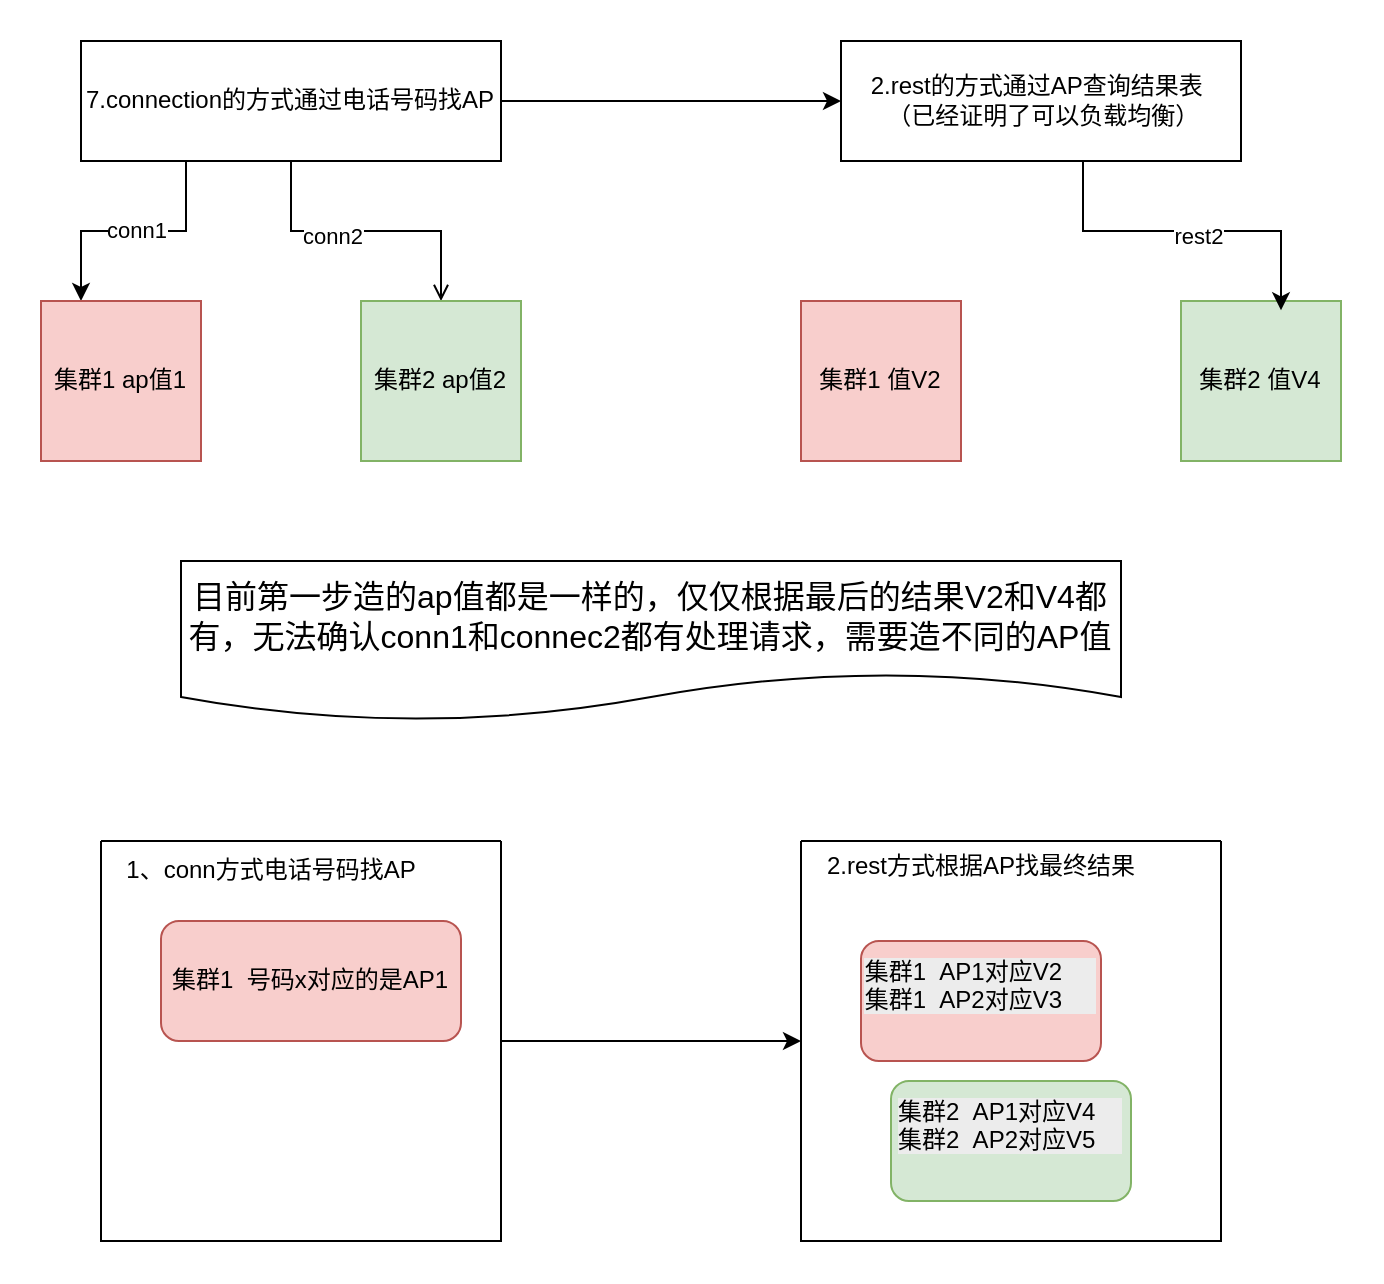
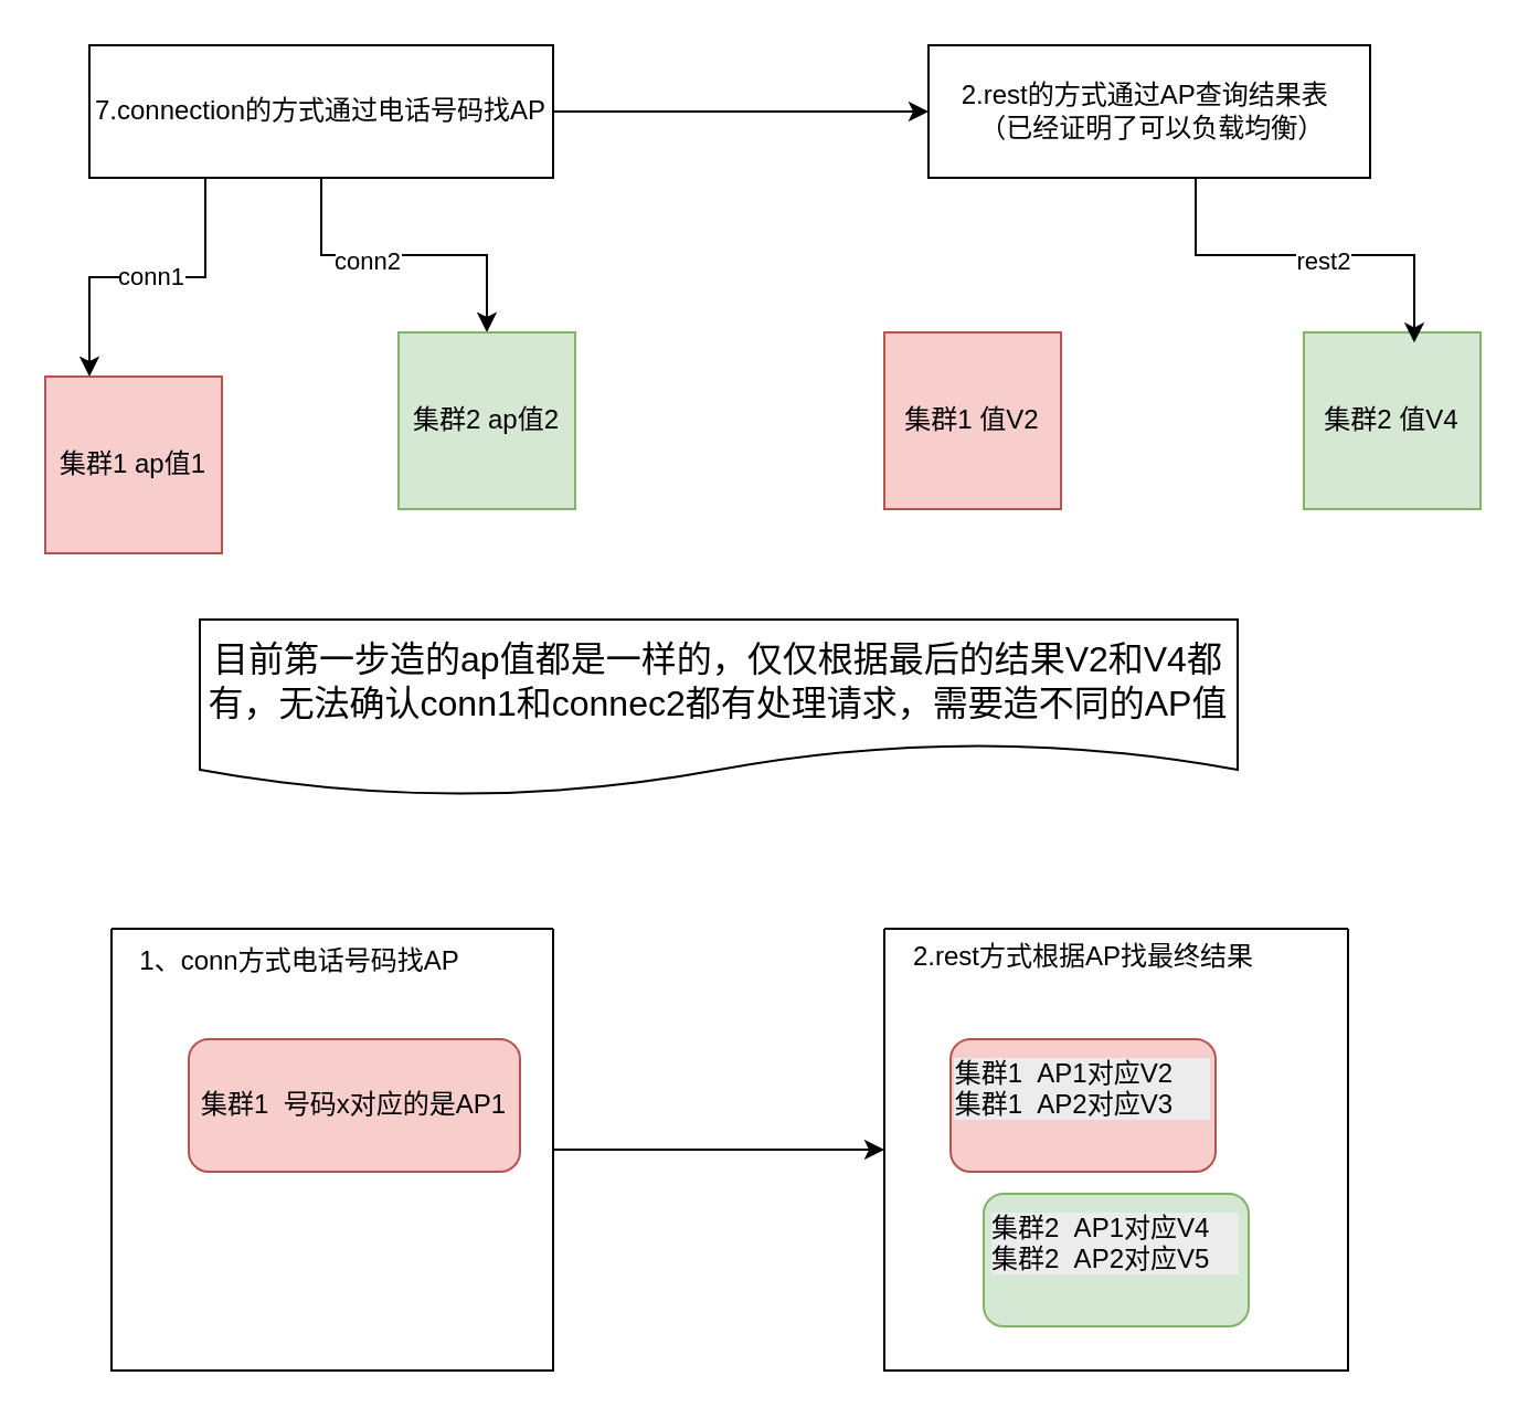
  <mxCell id="0" />
  <mxCell id="1" parent="0" />
  <mxCell id="2" value="2.rest的方式通过AP查询结果表&amp;nbsp; &amp;nbsp;（已经证明了可以负载均衡）" style="rounded=0;whiteSpace=wrap;html=1;" parent="1" vertex="1"><mxGeometry x="420" y="20" width="200" height="60" as="geometry" /></mxCell>
  <mxCell id="3" style="edgeStyle=orthogonalEdgeStyle;rounded=0;orthogonalLoop=1;jettySize=auto;html=1;exitX=1;exitY=0.5;exitDx=0;exitDy=0;entryX=0;entryY=0.5;entryDx=0;entryDy=0;" parent="1" source="8" target="2" edge="1"><mxGeometry relative="1" as="geometry" /></mxCell>
- <mxCell id="4" style="edgeStyle=orthogonalEdgeStyle;rounded=0;orthogonalLoop=1;jettySize=auto;html=1;exitX=0.5;exitY=1;exitDx=0;exitDy=0;entryX=0.5;entryY=0;entryDx=0;entryDy=0;endArrow=open;" parent="1" source="8" target="10" edge="1"><mxGeometry relative="1" as="geometry" /></mxCell>
+ <mxCell id="4" style="edgeStyle=orthogonalEdgeStyle;rounded=0;orthogonalLoop=1;jettySize=auto;html=1;exitX=0.5;exitY=1;exitDx=0;exitDy=0;entryX=0.5;entryY=0;entryDx=0;entryDy=0;" parent="1" source="8" target="10" edge="1"><mxGeometry relative="1" as="geometry" /></mxCell>
  <mxCell id="5" value="conn2" style="edgeLabel;html=1;align=center;verticalAlign=middle;resizable=0;points=[];" parent="4" vertex="1" connectable="0"><mxGeometry x="-0.237" y="-2" relative="1" as="geometry"><mxPoint as="offset" /></mxGeometry></mxCell>
  <mxCell id="6" style="edgeStyle=orthogonalEdgeStyle;rounded=0;orthogonalLoop=1;jettySize=auto;html=1;exitX=0.25;exitY=1;exitDx=0;exitDy=0;entryX=0.25;entryY=0;entryDx=0;entryDy=0;" parent="1" source="8" target="9" edge="1"><mxGeometry relative="1" as="geometry" /></mxCell>
  <mxCell id="7" value="conn1" style="edgeLabel;html=1;align=center;verticalAlign=middle;resizable=0;points=[];" parent="6" vertex="1" connectable="0"><mxGeometry x="-0.018" y="-1" relative="1" as="geometry"><mxPoint as="offset" /></mxGeometry></mxCell>
  <mxCell id="8" value="7.connection的方式通过电话号码找AP" style="rounded=0;whiteSpace=wrap;html=1;" parent="1" vertex="1"><mxGeometry x="40" y="20" width="210" height="60" as="geometry" /></mxCell>
- <mxCell id="9" value="集群1 ap值1" style="whiteSpace=wrap;html=1;aspect=fixed;fillColor=#f8cecc;strokeColor=#b85450;" parent="1" vertex="1"><mxGeometry x="20" y="150" width="80" height="80" as="geometry" /></mxCell>
+ <mxCell id="9" value="集群1 ap值1" style="whiteSpace=wrap;html=1;aspect=fixed;fillColor=#f8cecc;strokeColor=#b85450;" parent="1" vertex="1"><mxGeometry x="20" y="170" width="80" height="80" as="geometry" /></mxCell>
  <mxCell id="10" value="集群2 ap值2" style="whiteSpace=wrap;html=1;aspect=fixed;fillColor=#d5e8d4;strokeColor=#82b366;" parent="1" vertex="1"><mxGeometry x="180" y="150" width="80" height="80" as="geometry" /></mxCell>
  <mxCell id="11" value="集群1 值V2" style="whiteSpace=wrap;html=1;aspect=fixed;fillColor=#f8cecc;strokeColor=#b85450;" parent="1" vertex="1"><mxGeometry x="400" y="150" width="80" height="80" as="geometry" /></mxCell>
  <mxCell id="12" value="集群2 值V4" style="whiteSpace=wrap;html=1;aspect=fixed;fillColor=#d5e8d4;strokeColor=#82b366;" parent="1" vertex="1"><mxGeometry x="590" y="150" width="80" height="80" as="geometry" /></mxCell>
  <mxCell id="13" style="edgeStyle=orthogonalEdgeStyle;rounded=0;orthogonalLoop=1;jettySize=auto;html=1;exitX=0.5;exitY=1;exitDx=0;exitDy=0;entryX=0.613;entryY=0.058;entryDx=0;entryDy=0;entryPerimeter=0;" parent="1" edge="1"><mxGeometry relative="1" as="geometry"><mxPoint x="550.96" y="80" as="sourcePoint" /><mxPoint x="640" y="154.64" as="targetPoint" /><Array as="points"><mxPoint x="540.96" y="80" /><mxPoint x="540.96" y="115" /><mxPoint x="639.96" y="115" /></Array></mxGeometry></mxCell>
  <mxCell id="14" value="rest2" style="edgeLabel;html=1;align=center;verticalAlign=middle;resizable=0;points=[];" parent="13" vertex="1" connectable="0"><mxGeometry x="0.114" y="-2" relative="1" as="geometry"><mxPoint as="offset" /></mxGeometry></mxCell>
  <mxCell id="15" value="&lt;font&gt;目前第一步造的ap值都是一样的，仅仅根据最后的结果V2和V4都有，无法确认conn1和connec2都有处理请求，需要造不同的AP值&lt;/font&gt;" style="shape=document;whiteSpace=wrap;html=1;boundedLbl=1;fontSize=16;" parent="1" vertex="1"><mxGeometry x="90" y="280" width="470" height="80" as="geometry" /></mxCell>
  <mxCell id="16" style="edgeStyle=orthogonalEdgeStyle;rounded=0;orthogonalLoop=1;jettySize=auto;html=1;exitX=1;exitY=0.5;exitDx=0;exitDy=0;entryX=0;entryY=0.5;entryDx=0;entryDy=0;" edge="1" parent="1" source="17" target="20"><mxGeometry relative="1" as="geometry" /></mxCell>
  <mxCell id="17" value="" style="swimlane;startSize=0;" vertex="1" parent="1"><mxGeometry x="50" y="420" width="200" height="200" as="geometry" /></mxCell>
  <mxCell id="18" value="1、conn方式电话号码找AP" style="text;html=1;align=center;verticalAlign=middle;resizable=0;points=[];autosize=1;strokeColor=none;fillColor=none;" vertex="1" parent="17"><mxGeometry width="170" height="30" as="geometry" /></mxCell>
- <mxCell id="19" value="集群1&amp;nbsp; 号码x对应的是AP1" style="rounded=1;whiteSpace=wrap;html=1;fillColor=#f8cecc;strokeColor=#b85450;" vertex="1" parent="17"><mxGeometry x="30" y="40" width="150" height="60" as="geometry" /></mxCell>
+ <mxCell id="19" value="集群1&amp;nbsp; 号码x对应的是AP1" style="rounded=1;whiteSpace=wrap;html=1;fillColor=#f8cecc;strokeColor=#b85450;" vertex="1" parent="17"><mxGeometry x="35" y="50" width="150" height="60" as="geometry" /></mxCell>
  <mxCell id="20" value="" style="swimlane;startSize=0;" vertex="1" parent="1"><mxGeometry x="400" y="420" width="210" height="200" as="geometry"><mxRectangle x="490" y="640" width="50" height="40" as="alternateBounds" /></mxGeometry></mxCell>
  <mxCell id="21" value="&lt;span style=&quot;color: rgb(0, 0, 0); font-family: Helvetica; font-size: 12px; font-style: normal; font-variant-ligatures: normal; font-variant-caps: normal; font-weight: 400; letter-spacing: normal; orphans: 2; text-align: center; text-indent: 0px; text-transform: none; widows: 2; word-spacing: 0px; -webkit-text-stroke-width: 0px; white-space: normal; background-color: rgb(236, 236, 236); text-decoration-thickness: initial; text-decoration-style: initial; text-decoration-color: initial; float: none; display: inline !important;&quot;&gt;集群1&amp;nbsp; AP1对应V2&amp;nbsp; &amp;nbsp; &amp;nbsp; 集群1&amp;nbsp; AP2对应V3&amp;nbsp; &amp;nbsp; &amp;nbsp;&lt;/span&gt;&lt;div&gt;&lt;br&gt;&lt;/div&gt;" style="rounded=1;whiteSpace=wrap;html=1;fillColor=#f8cecc;strokeColor=#b85450;" vertex="1" parent="20"><mxGeometry x="30" y="50" width="120" height="60" as="geometry" /></mxCell>
  <mxCell id="22" value="2.rest方式根据AP找最终结果&lt;div&gt;&lt;br&gt;&lt;/div&gt;" style="text;html=1;align=center;verticalAlign=middle;resizable=0;points=[];autosize=1;strokeColor=none;fillColor=none;" vertex="1" parent="20"><mxGeometry width="180" height="40" as="geometry" /></mxCell>
  <mxCell id="23" value="&lt;span style=&quot;color: rgb(0, 0, 0); font-family: Helvetica; font-size: 12px; font-style: normal; font-variant-ligatures: normal; font-variant-caps: normal; font-weight: 400; letter-spacing: normal; orphans: 2; text-align: center; text-indent: 0px; text-transform: none; widows: 2; word-spacing: 0px; -webkit-text-stroke-width: 0px; white-space: normal; background-color: rgb(236, 236, 236); text-decoration-thickness: initial; text-decoration-style: initial; text-decoration-color: initial; float: none; display: inline !important;&quot;&gt;集群2&amp;nbsp; AP1对应V4 &amp;nbsp; &amp;nbsp; 集群2&amp;nbsp; AP2对应V5 &amp;nbsp; &amp;nbsp;&lt;/span&gt;&lt;div&gt;&lt;br&gt;&lt;/div&gt;" style="rounded=1;whiteSpace=wrap;html=1;fillColor=#d5e8d4;strokeColor=#82b366;" vertex="1" parent="20"><mxGeometry x="45" y="120" width="120" height="60" as="geometry" /></mxCell>
